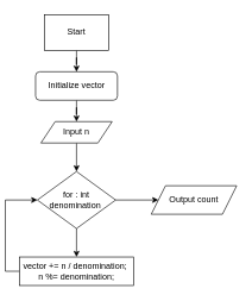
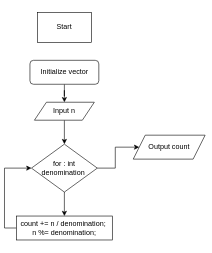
  <mxCell id="0" />
  <mxCell id="1" parent="0" />
- <mxCell id="2" value="" style="edgeStyle=orthogonalEdgeStyle;rounded=0;orthogonalLoop=1;jettySize=auto;html=1;" edge="1" parent="1" source="3" target="5"><mxGeometry relative="1" as="geometry" /></mxCell>
  <mxCell id="3" value="Start" style="whiteSpace=wrap;html=1;rounded=0;" vertex="1" parent="1"><mxGeometry x="55" y="20" width="90" height="50" as="geometry" /></mxCell>
  <mxCell id="4" value="" style="edgeStyle=orthogonalEdgeStyle;rounded=0;orthogonalLoop=1;jettySize=auto;html=1;" edge="1" parent="1" source="5" target="7"><mxGeometry relative="1" as="geometry" /></mxCell>
  <mxCell id="5" value="Initialize vector" style="rounded=1;whiteSpace=wrap;html=1;" vertex="1" parent="1"><mxGeometry x="42.5" y="100" width="115" height="40" as="geometry" /></mxCell>
  <mxCell id="6" value="" style="edgeStyle=orthogonalEdgeStyle;rounded=0;orthogonalLoop=1;jettySize=auto;html=1;" edge="1" parent="1" source="7" target="10"><mxGeometry relative="1" as="geometry" /></mxCell>
  <mxCell id="7" value="Input n" style="shape=parallelogram;perimeter=parallelogramPerimeter;whiteSpace=wrap;html=1;fixedSize=1;" vertex="1" parent="1"><mxGeometry x="50" y="170" width="100" height="30" as="geometry" /></mxCell>
  <mxCell id="8" value="" style="edgeStyle=orthogonalEdgeStyle;rounded=0;orthogonalLoop=1;jettySize=auto;html=1;" edge="1" parent="1" source="10" target="12"><mxGeometry relative="1" as="geometry" /></mxCell>
  <mxCell id="9" value="" style="edgeStyle=orthogonalEdgeStyle;rounded=0;orthogonalLoop=1;jettySize=auto;html=1;" edge="1" parent="1" source="10" target="13"><mxGeometry relative="1" as="geometry" /></mxCell>
  <mxCell id="10" value="for : int denomination&amp;nbsp;" style="rhombus;whiteSpace=wrap;html=1;" vertex="1" parent="1"><mxGeometry x="45" y="240" width="110" height="80" as="geometry" /></mxCell>
  <mxCell id="11" style="edgeStyle=orthogonalEdgeStyle;rounded=0;orthogonalLoop=1;jettySize=auto;html=1;exitX=0;exitY=0.5;exitDx=0;exitDy=0;entryX=0;entryY=0.5;entryDx=0;entryDy=0;" edge="1" parent="1" source="12" target="10"><mxGeometry relative="1" as="geometry" /></mxCell>
- <mxCell id="12" value="&lt;div&gt;vector += n / denomination;&amp;nbsp;&lt;/div&gt;&lt;div&gt;&lt;span style=&quot;background-color: initial;&quot;&gt;n %= denomination;&lt;/span&gt;&lt;/div&gt;" style="rounded=0;whiteSpace=wrap;html=1;" vertex="1" parent="1"><mxGeometry x="20" y="360" width="160" height="40" as="geometry" /></mxCell>
- <mxCell id="13" value="Output count" style="shape=parallelogram;perimeter=parallelogramPerimeter;whiteSpace=wrap;html=1;fixedSize=1;" vertex="1" parent="1"><mxGeometry x="205" y="260" width="120" height="40" as="geometry" /></mxCell>
+ <mxCell id="12" value="&lt;div&gt;count += n / denomination;&amp;nbsp;&lt;/div&gt;&lt;div&gt;&lt;span style=&quot;background-color: initial;&quot;&gt;n %= denomination;&lt;/span&gt;&lt;/div&gt;" style="rounded=0;whiteSpace=wrap;html=1;" vertex="1" parent="1"><mxGeometry x="20" y="360" width="160" height="40" as="geometry" /></mxCell>
+ <mxCell id="13" value="Output count" style="shape=parallelogram;perimeter=parallelogramPerimeter;whiteSpace=wrap;html=1;fixedSize=1;" vertex="1" parent="1"><mxGeometry x="215" y="225" width="120" height="40" as="geometry" /></mxCell>
